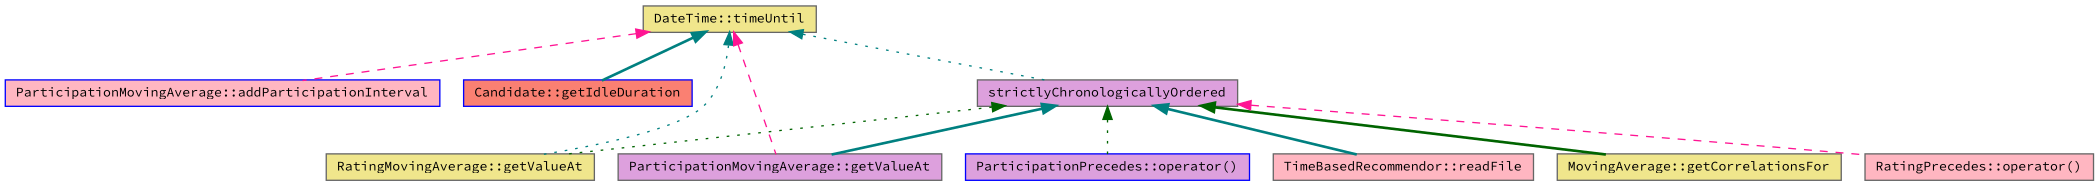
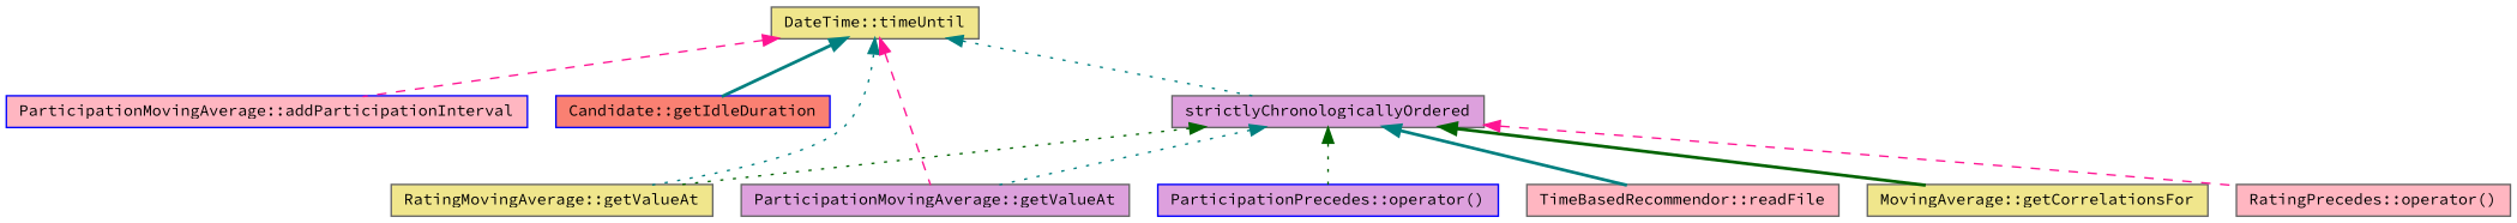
  digraph {
    fontname="Source Code Pro"
    rankdir=TB
    node [color=gray40 fillcolor=khaki fontname="Source Code Pro" fontsize=10 shape=record style=filled]
    edge [color=teal dir=back fontname="Source Code Pro" fontsize=10 labelfontname=Helvetica labelfontsize=10 style=dotted]
    n1 [fontcolor=black height=0.2 label="DateTime::timeUntil" width=0.4]
    n2 [color=blue fillcolor=lightpink height=0.2 label="ParticipationMovingAverage::addParticipationInterval" width=0.4]
    n3 [color=blue fillcolor=salmon height=0.2 label="Candidate::getIdleDuration" width=0.4]
    n4 [height=0.2 label="RatingMovingAverage::getValueAt" width=0.4]
    n5 [fillcolor=plum height=0.2 label="ParticipationMovingAverage::getValueAt" width=0.4]
    n6 [fillcolor=plum height=0.2 label=strictlyChronologicallyOrdered width=0.4]
    n7 [height=0.2 label="MovingAverage::getCorrelationsFor" width=0.4]
    n8 [fillcolor=lightpink height=0.2 label="RatingPrecedes::operator()" width=0.4]
    n9 [color=blue fillcolor=plum height=0.2 label="ParticipationPrecedes::operator()" width=0.4]
    n10 [fillcolor=lightpink height=0.2 label="TimeBasedRecommendor::readFile" width=0.4]
    n1 -> n2 [color=deeppink style=dashed]
    n1 -> n3 [style=bold]
    n1 -> n4
    n1 -> n5 [color=deeppink style=dashed]
    n1 -> n6
    n6 -> n4 [color=darkgreen]
-   n6 -> n5 [style=bold]
+   n6 -> n5
    n6 -> n7 [color=darkgreen style=bold]
    n6 -> n8 [color=deeppink style=dashed]
    n6 -> n9 [color=darkgreen]
    n6 -> n10 [style=bold]
  }
